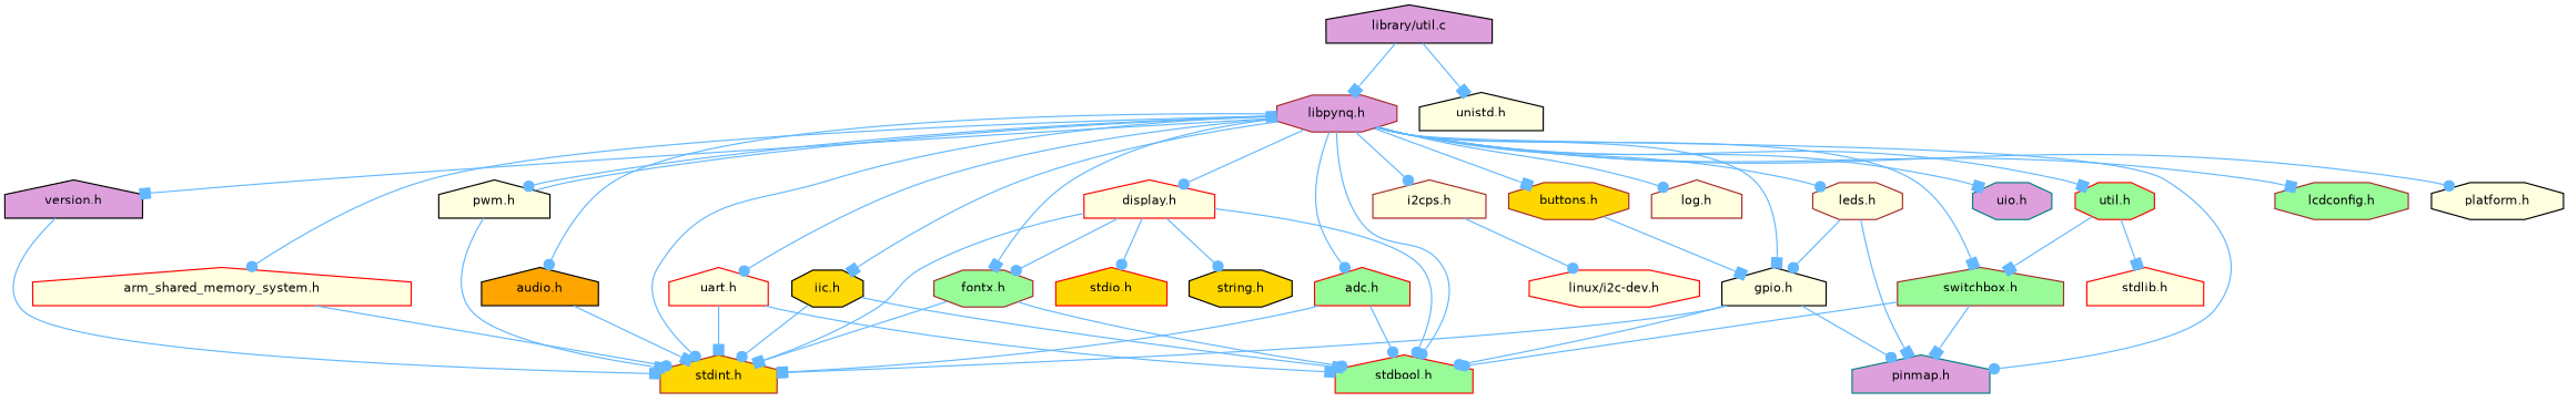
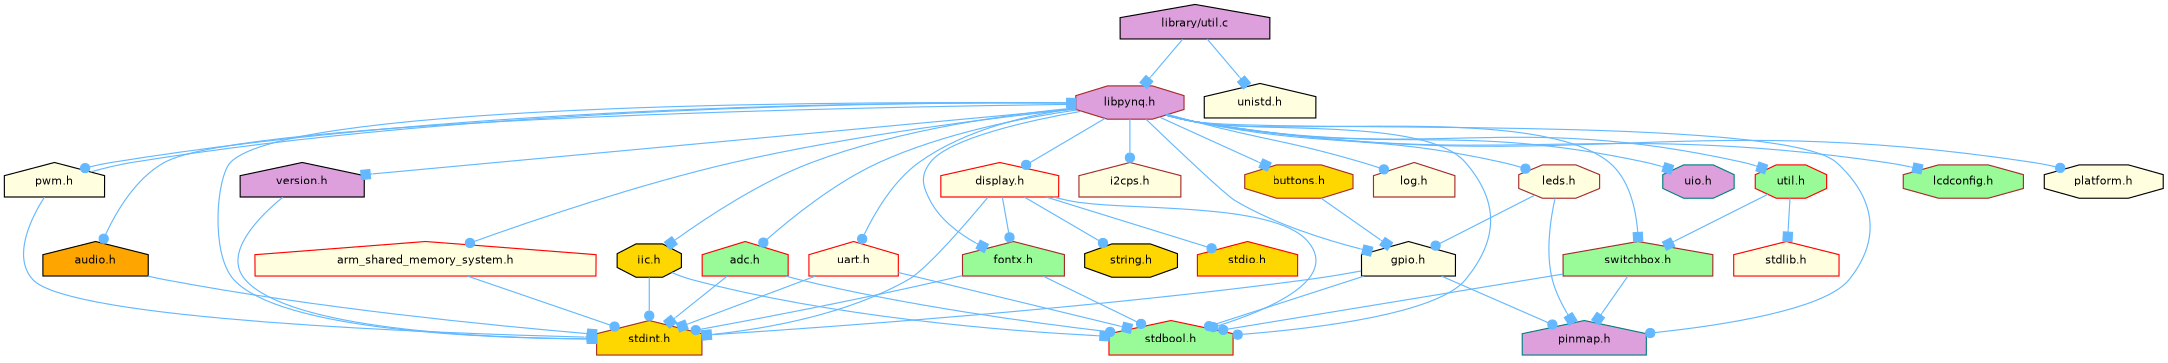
  digraph {
    node [color=black fillcolor=lightyellow fontname=Helvetica fontsize=10 shape=house style=filled]
    edge [arrowhead=dot color=steelblue1 fontname=Helvetica fontsize=10 labelfontname=Helvetica labelfontsize=10 style=solid]
    n1 [fillcolor=plum fontcolor=black height=0.2 label="library/util.c" width=0.4]
    n2 [color=brown fillcolor=plum height=0.2 label="libpynq.h" shape=octagon width=0.4]
    n3 [height=0.2 label="unistd.h" width=0.4]
    n4 [color=red fillcolor=palegreen height=0.2 label="stdbool.h" width=0.4]
    n5 [color=brown fillcolor=gold height=0.2 label="stdint.h" width=0.4]
    n6 [color=red fillcolor=palegreen height=0.2 label="adc.h" width=0.4]
    n7 [color=red height=0.2 label="arm_shared_memory_system.h" width=0.4]
    n8 [fillcolor=orange height=0.2 label="audio.h" width=0.4]
    n9 [color=brown fillcolor=gold height=0.2 label="buttons.h" shape=octagon width=0.4]
    n10 [height=0.2 label="gpio.h" width=0.4]
    n11 [color=teal fillcolor=plum height=0.2 label="pinmap.h" width=0.4]
    n12 [color=red height=0.2 label="display.h" width=0.4]
-   n13 [color=brown fillcolor=palegreen height=0.2 label="fontx.h" shape=octagon width=0.4]
+   n13 [color=brown fillcolor=palegreen height=0.2 label="fontx.h" width=0.4]
    n14 [color=brown height=0.2 label="i2cps.h" width=0.4]
    n15 [fillcolor=gold height=0.2 label="iic.h" shape=octagon width=0.4]
    n16 [color=brown height=0.2 label="leds.h" shape=octagon width=0.4]
    n17 [color=brown height=0.2 label="log.h" width=0.4]
    n18 [height=0.2 label="pwm.h" width=0.4]
    n19 [color=brown fillcolor=palegreen height=0.2 label="switchbox.h" width=0.4]
    n20 [color=red height=0.2 label="uart.h" width=0.4]
    n21 [color=teal fillcolor=plum height=0.2 label="uio.h" shape=octagon width=0.4]
    n22 [color=red fillcolor=palegreen height=0.2 label="util.h" shape=octagon width=0.4]
    n23 [fillcolor=plum height=0.2 label="version.h" width=0.4]
    n24 [color=brown fillcolor=palegreen height=0.2 label="lcdconfig.h" shape=octagon width=0.4]
    n25 [height=0.2 label="platform.h" shape=octagon width=0.4]
    n26 [color=red fillcolor=gold height=0.2 label="stdio.h" width=0.4]
    n27 [fillcolor=gold height=0.2 label="string.h" shape=octagon width=0.4]
-   n28 [color=red height=0.2 label="linux/i2c-dev.h" shape=octagon width=0.4]
    n29 [color=red height=0.2 label="stdlib.h" width=0.4]
    n1 -> n2 [arrowhead=box]
    n1 -> n3 [arrowhead=box]
    n2 -> n4
    n2 -> n5
    n2 -> n6
    n2 -> n7
    n2 -> n8
    n2 -> n9 [arrowhead=box]
    n2 -> n10 [arrowhead=box]
    n2 -> n11
    n2 -> n12
    n2 -> n13 [arrowhead=box]
    n2 -> n14
    n2 -> n15 [arrowhead=box]
    n2 -> n16
    n2 -> n17
    n2 -> n18
    n2 -> n19 [arrowhead=box]
    n2 -> n20
    n2 -> n21 [arrowhead=box]
    n2 -> n22 [arrowhead=box]
    n2 -> n23 [arrowhead=box]
    n2 -> n24 [arrowhead=box]
    n2 -> n25
    n6 -> n4
    n6 -> n5 [arrowhead=box]
    n7 -> n5
    n8 -> n5 [arrowhead=box]
    n9 -> n10 [arrowhead=box]
    n10 -> n4
    n10 -> n5 [arrowhead=box]
    n10 -> n11
    n12 -> n4
    n12 -> n5 [arrowhead=box]
    n12 -> n13
    n12 -> n26
    n12 -> n27
    n13 -> n4
    n13 -> n5
-   n14 -> n28
    n15 -> n4 [arrowhead=box]
    n15 -> n5
    n16 -> n10
    n16 -> n11 [arrowhead=box]
    n18 -> n2 [arrowhead=box]
    n18 -> n5 [arrowhead=box]
    n19 -> n4
    n19 -> n11 [arrowhead=box]
    n20 -> n4 [arrowhead=box]
    n20 -> n5 [arrowhead=box]
    n22 -> n19 [arrowhead=box]
    n22 -> n29 [arrowhead=box]
    n23 -> n5 [arrowhead=box]
  }
